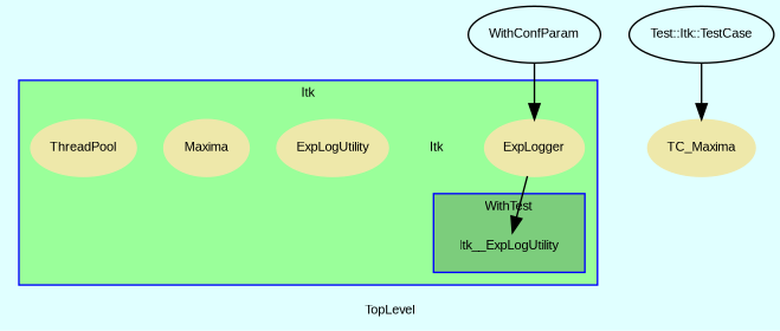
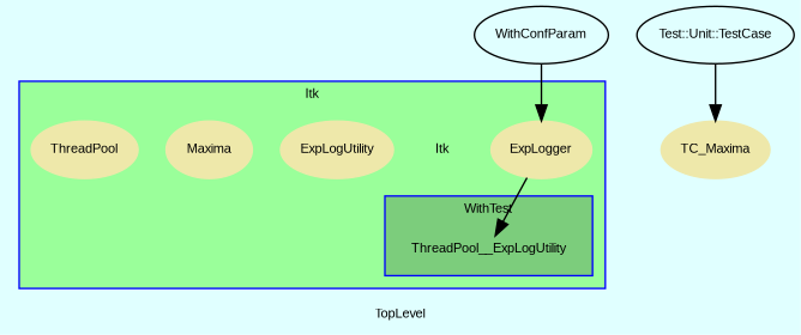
  digraph {
    bgcolor=lightcyan1
    compound=true
    fontname=Arial
    fontsize=8
    label=TopLevel
    node [color=palegoldenrod fontname=Arial fontsize=8 shape=ellipse fontcolor=black style=filled]
-   Itk__ExpLogUtility [color=black height=0.01 shape=plaintext width=0.75 fontcolor="" style=""]
+   Itk__ExpLogUtility [color=black height=0.01 shape=plaintext width=0.75 label=ThreadPool__ExpLogUtility fontcolor="" style=""]
    n2 [label=ExpLogger]
    Itk [color=black height=0.01 shape=plaintext width=0.01 fontcolor="" style=""]
    n4 [label=ExpLogUtility]
    n5 [label=Maxima]
    n6 [label=ThreadPool]
    n7 [color=black label=WithConfParam shape="" fontcolor="" style=""]
    n8 [label=TC_Maxima]
-   n9 [color=black label="Test::Itk::TestCase" shape="" fontcolor="" style=""]
+   n9 [color=black label="Test::Unit::TestCase" shape="" fontcolor="" style=""]
    subgraph cluster_1 {
      color=blue
      fillcolor=palegreen1
      label=Itk
      style=filled
      n2
      Itk
      n4
      n5
      n6
      subgraph cluster_2 {
        color=blue
        fillcolor=palegreen3
        label=WithTest
        style=filled
        Itk__ExpLogUtility
      }
    }
    n2 -> Itk__ExpLogUtility
    n7 -> n2
    n9 -> n8
  }
